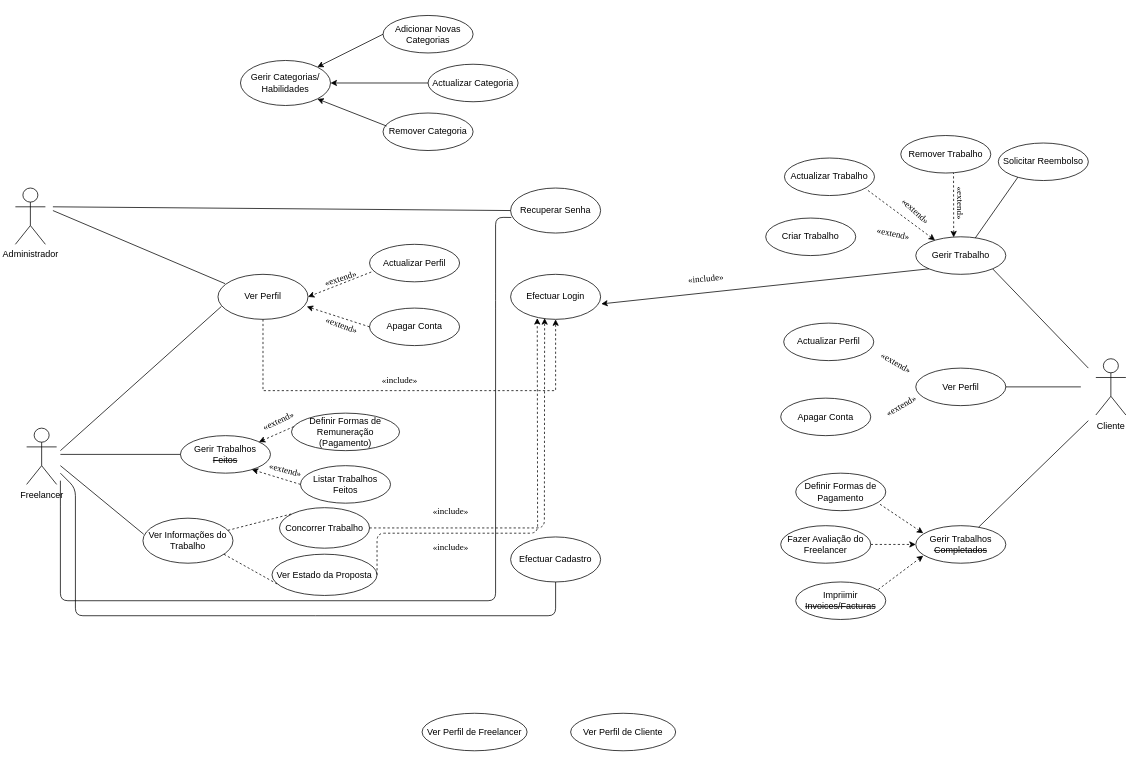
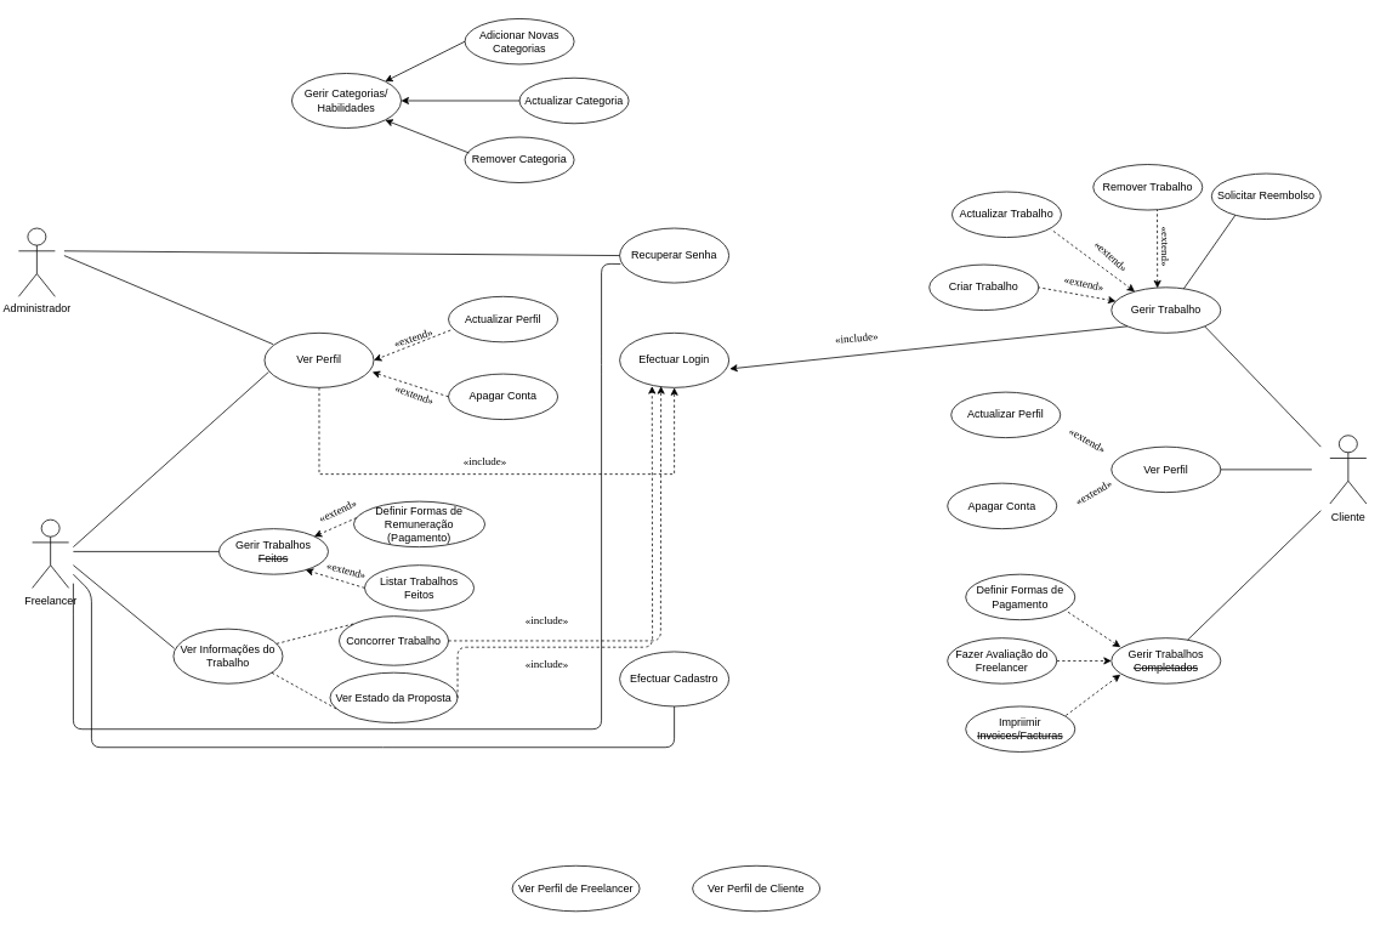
  <mxCell id="0" />
  <mxCell id="1" parent="0" />
  <mxCell id="2" value="Efectuar Login" style="ellipse;whiteSpace=wrap;html=1;" parent="1" vertex="1"><mxGeometry x="680" y="365" width="120" height="60" as="geometry" /></mxCell>
  <mxCell id="3" value="Efectuar Cadastro" style="ellipse;whiteSpace=wrap;html=1;" parent="1" vertex="1"><mxGeometry x="680" y="715" width="120" height="60" as="geometry" /></mxCell>
  <mxCell id="4" value="" style="edgeStyle=orthogonalEdgeStyle;rounded=0;orthogonalLoop=1;jettySize=auto;html=1;dashed=1;entryX=0.5;entryY=1;entryDx=0;entryDy=0;" parent="1" source="5" target="2" edge="1"><mxGeometry relative="1" as="geometry"><mxPoint x="300" y="700" as="targetPoint" /><Array as="points"><mxPoint x="350" y="520" /><mxPoint y="520" x="740" /></Array></mxGeometry></mxCell>
  <mxCell id="5" value="Ver Perfil" style="ellipse;whiteSpace=wrap;html=1;" parent="1" vertex="1"><mxGeometry x="290" y="365" width="120" height="60" as="geometry" /></mxCell>
  <mxCell id="6" value="Actualizar Perfil" style="ellipse;whiteSpace=wrap;html=1;" parent="1" vertex="1"><mxGeometry x="492" y="325" width="120" height="50" as="geometry" /></mxCell>
  <mxCell id="7" value="Apagar Conta" style="ellipse;whiteSpace=wrap;html=1;" parent="1" vertex="1"><mxGeometry x="492" y="410" width="120" height="50" as="geometry" /></mxCell>
  <mxCell id="8" value="" style="endArrow=classic;html=1;entryX=1;entryY=0.5;entryDx=0;entryDy=0;exitX=0.019;exitY=0.739;exitDx=0;exitDy=0;dashed=1;exitPerimeter=0;" parent="1" source="6" target="5" edge="1"><mxGeometry width="50" height="50" relative="1" as="geometry"><mxPoint x="480" y="410" as="sourcePoint" /><mxPoint x="530" y="360" as="targetPoint" /></mxGeometry></mxCell>
  <mxCell id="9" value="" style="endArrow=classic;html=1;dashed=1;entryX=0.986;entryY=0.717;entryDx=0;entryDy=0;exitX=0;exitY=0.5;exitDx=0;exitDy=0;entryPerimeter=0;" parent="1" source="7" target="5" edge="1"><mxGeometry width="50" height="50" relative="1" as="geometry"><mxPoint x="480" y="410" as="sourcePoint" /><mxPoint x="530" y="360" as="targetPoint" /></mxGeometry></mxCell>
  <mxCell id="10" value="&lt;span style=&quot;line-height: 150% ; font-family: &amp;#34;times new roman&amp;#34; , serif&quot;&gt;&lt;font style=&quot;font-size: 12px&quot;&gt;«include»&lt;/font&gt;&lt;/span&gt;" style="text;html=1;align=center;verticalAlign=middle;resizable=0;points=[];autosize=1;" parent="1" vertex="1"><mxGeometry x="502" y="495" width="60" height="20" as="geometry" /></mxCell>
  <mxCell id="11" value="&lt;span style=&quot;line-height: 150% ; font-family: &amp;#34;times new roman&amp;#34; , serif&quot;&gt;&lt;font style=&quot;font-size: 12px&quot;&gt;«extend»&lt;/font&gt;&lt;/span&gt;" style="text;html=1;align=center;verticalAlign=middle;resizable=0;points=[];autosize=1;rotation=-18;" parent="1" vertex="1"><mxGeometry x="423" y="360" width="60" height="20" as="geometry" /></mxCell>
  <mxCell id="12" value="&lt;span style=&quot;line-height: 150% ; font-family: &amp;#34;times new roman&amp;#34; , serif&quot;&gt;&lt;font style=&quot;font-size: 12px&quot;&gt;«extend»&lt;/font&gt;&lt;/span&gt;" style="text;html=1;align=center;verticalAlign=middle;resizable=0;points=[];autosize=1;rotation=20;" parent="1" vertex="1"><mxGeometry x="425" y="422" width="60" height="20" as="geometry" /></mxCell>
  <mxCell id="13" value="Freelancer" style="shape=umlActor;verticalLabelPosition=bottom;labelBackgroundColor=null;verticalAlign=top;html=1;outlineConnect=0;" parent="1" vertex="1"><mxGeometry x="35" y="570" width="40" height="75" as="geometry" /></mxCell>
  <mxCell id="14" value="" style="endArrow=none;html=1;entryX=0.038;entryY=0.713;entryDx=0;entryDy=0;entryPerimeter=0;startArrow=none;startFill=0;endFill=0;" parent="1" target="5" edge="1"><mxGeometry width="50" height="50" relative="1" as="geometry"><mxPoint x="80" y="600" as="sourcePoint" /><mxPoint x="110" y="540" as="targetPoint" /></mxGeometry></mxCell>
  <mxCell id="15" value="Concorrer Trabalho" style="ellipse;whiteSpace=wrap;html=1;" parent="1" vertex="1"><mxGeometry x="372" y="676" width="120" height="54" as="geometry" /></mxCell>
  <mxCell id="16" value="Ver Informações do Trabalho" style="ellipse;whiteSpace=wrap;html=1;" parent="1" vertex="1"><mxGeometry x="190" y="690" width="120" height="60" as="geometry" /></mxCell>
  <mxCell id="17" value="" style="endArrow=none;html=1;entryX=0.009;entryY=0.357;entryDx=0;entryDy=0;entryPerimeter=0;startArrow=none;startFill=0;endFill=0;" parent="1" target="16" edge="1"><mxGeometry width="50" height="50" relative="1" as="geometry"><mxPoint x="80" y="620" as="sourcePoint" /><mxPoint x="220" y="690" as="targetPoint" /></mxGeometry></mxCell>
  <mxCell id="18" value="" style="endArrow=classic;html=1;exitX=1;exitY=0.5;exitDx=0;exitDy=0;entryX=0.378;entryY=0.975;entryDx=0;entryDy=0;entryPerimeter=0;dashed=1;" parent="1" source="15" target="2" edge="1"><mxGeometry width="50" height="50" relative="1" as="geometry"><mxPoint x="590" y="690" as="sourcePoint" /><mxPoint x="720" y="660" as="targetPoint" /><Array as="points"><mxPoint x="725" y="703" /></Array></mxGeometry></mxCell>
  <mxCell id="19" value="&lt;span style=&quot;line-height: 150% ; font-family: &amp;#34;times new roman&amp;#34; , serif&quot;&gt;&lt;font style=&quot;font-size: 12px&quot;&gt;«include»&lt;/font&gt;&lt;/span&gt;" style="text;html=1;align=center;verticalAlign=middle;resizable=0;points=[];autosize=1;" parent="1" vertex="1"><mxGeometry x="570" y="670" width="60" height="20" as="geometry" /></mxCell>
  <mxCell id="20" value="Administrador" style="shape=umlActor;verticalLabelPosition=bottom;labelBackgroundColor=null;verticalAlign=top;html=1;outlineConnect=0;" parent="1" vertex="1"><mxGeometry x="20" y="250" width="40" height="75" as="geometry" /></mxCell>
  <mxCell id="21" value="" style="endArrow=none;html=1;exitX=0.079;exitY=0.207;exitDx=0;exitDy=0;exitPerimeter=0;" parent="1" source="5" edge="1"><mxGeometry width="50" height="50" relative="1" as="geometry"><mxPoint x="300" y="390" as="sourcePoint" /><mxPoint x="70" y="280" as="targetPoint" /></mxGeometry></mxCell>
  <mxCell id="22" value="Recuperar Senha" style="ellipse;whiteSpace=wrap;html=1;" parent="1" vertex="1"><mxGeometry x="680" y="250" width="120" height="60" as="geometry" /></mxCell>
  <mxCell id="23" value="" style="endArrow=none;html=1;entryX=0;entryY=0.5;entryDx=0;entryDy=0;" parent="1" target="22" edge="1"><mxGeometry width="50" height="50" relative="1" as="geometry"><mxPoint x="70" y="275" as="sourcePoint" /><mxPoint x="60" y="520" as="targetPoint" /></mxGeometry></mxCell>
  <mxCell id="24" value="" style="endArrow=none;html=1;entryX=0.008;entryY=0.654;entryDx=0;entryDy=0;entryPerimeter=0;" parent="1" target="22" edge="1"><mxGeometry width="50" height="50" relative="1" as="geometry"><mxPoint x="80" y="640" as="sourcePoint" /><mxPoint x="660" y="290" as="targetPoint" /><Array as="points"><mxPoint x="80" y="665" /><mxPoint x="80" y="800" /><mxPoint x="660" y="800" /><mxPoint x="660" y="400" /><mxPoint x="660" y="289" /></Array></mxGeometry></mxCell>
  <mxCell id="25" value="" style="endArrow=none;html=1;entryX=0.5;entryY=1;entryDx=0;entryDy=0;" parent="1" target="3" edge="1"><mxGeometry width="50" height="50" relative="1" as="geometry"><mxPoint x="80" y="630" as="sourcePoint" /><mxPoint y="840" as="targetPoint" x="740" /><Array as="points"><mxPoint x="100" y="650" /><mxPoint x="100" y="820" /><mxPoint x="420" y="820" /><mxPoint y="820" x="740" /></Array></mxGeometry></mxCell>
  <mxCell id="26" value="Cliente" style="shape=umlActor;verticalLabelPosition=bottom;labelBackgroundColor=null;verticalAlign=top;html=1;outlineConnect=0;" parent="1" vertex="1"><mxGeometry x="1460" y="477.5" width="40" height="75" as="geometry" /></mxCell>
  <mxCell id="27" value="Gerir Trabalho" style="ellipse;whiteSpace=wrap;html=1;" parent="1" vertex="1"><mxGeometry x="1220" y="315" width="120" height="50" as="geometry" /></mxCell>
  <mxCell id="28" value="Remover Trabalho" style="ellipse;whiteSpace=wrap;html=1;" parent="1" vertex="1"><mxGeometry x="1200" y="180" width="120" height="50" as="geometry" /></mxCell>
  <mxCell id="29" value="Actualizar Trabalho" style="ellipse;whiteSpace=wrap;html=1;" parent="1" vertex="1"><mxGeometry x="1045" y="210" width="120" height="50" as="geometry" /></mxCell>
  <mxCell id="30" value="Criar Trabalho" style="ellipse;whiteSpace=wrap;html=1;" parent="1" vertex="1"><mxGeometry x="1020" y="290" width="120" height="50" as="geometry" /></mxCell>
  <mxCell id="31" value="" style="endArrow=none;html=1;entryX=0.586;entryY=0.996;entryDx=0;entryDy=0;entryPerimeter=0;exitX=0.421;exitY=0.014;exitDx=0;exitDy=0;exitPerimeter=0;startArrow=classic;startFill=1;endFill=0;dashed=1;" parent="1" source="27" target="28" edge="1"><mxGeometry width="50" height="50" relative="1" as="geometry"><mxPoint x="1060" y="460" as="sourcePoint" /><mxPoint x="1110" y="410" as="targetPoint" /></mxGeometry></mxCell>
  <mxCell id="32" value="" style="endArrow=none;html=1;exitX=0.214;exitY=0.092;exitDx=0;exitDy=0;entryX=0.904;entryY=0.823;entryDx=0;entryDy=0;entryPerimeter=0;exitPerimeter=0;startArrow=classic;startFill=1;endFill=0;dashed=1;" parent="1" source="27" target="29" edge="1"><mxGeometry width="50" height="50" relative="1" as="geometry"><mxPoint x="1250" y="500" as="sourcePoint" /><mxPoint x="1177" y="307" as="targetPoint" /></mxGeometry></mxCell>
+ <mxCell id="33" value="" style="endArrow=none;html=1;entryX=1;entryY=0.5;entryDx=0;entryDy=0;startArrow=classic;startFill=1;endFill=0;dashed=1;" parent="1" source="27" target="30" edge="1"><mxGeometry width="50" height="50" relative="1" as="geometry"><mxPoint x="1230" y="480" as="sourcePoint" /><mxPoint x="1280" y="430" as="targetPoint" /></mxGeometry></mxCell>
  <mxCell id="34" value="" style="endArrow=none;html=1;entryX=1;entryY=1;entryDx=0;entryDy=0;" parent="1" target="27" edge="1"><mxGeometry width="50" height="50" relative="1" as="geometry"><mxPoint x="1450" y="490" as="sourcePoint" /><mxPoint x="1300" y="410" as="targetPoint" /></mxGeometry></mxCell>
  <mxCell id="35" value="" style="endArrow=classic;html=1;entryX=1.007;entryY=0.657;entryDx=0;entryDy=0;entryPerimeter=0;exitX=0;exitY=1;exitDx=0;exitDy=0;" parent="1" source="27" target="2" edge="1"><mxGeometry width="50" height="50" relative="1" as="geometry"><mxPoint x="1120" y="460" as="sourcePoint" /><mxPoint x="1170" y="410" as="targetPoint" /></mxGeometry></mxCell>
  <mxCell id="36" value="&lt;span style=&quot;line-height: 150% ; font-family: &amp;#34;times new roman&amp;#34; , serif&quot;&gt;&lt;font style=&quot;font-size: 12px&quot;&gt;«include»&lt;/font&gt;&lt;/span&gt;" style="text;html=1;align=center;verticalAlign=middle;resizable=0;points=[];autosize=1;rotation=-5;" parent="1" vertex="1"><mxGeometry x="910" y="360" width="60" height="20" as="geometry" /></mxCell>
  <mxCell id="37" value="&lt;span style=&quot;line-height: 150% ; font-family: &amp;#34;times new roman&amp;#34; , serif&quot;&gt;&lt;font style=&quot;font-size: 12px&quot;&gt;«extend»&lt;/font&gt;&lt;/span&gt;" style="text;html=1;align=center;verticalAlign=middle;resizable=0;points=[];autosize=1;rotation=42;" parent="1" vertex="1"><mxGeometry x="1190" y="270" width="60" height="20" as="geometry" /></mxCell>
  <mxCell id="38" value="&lt;span style=&quot;line-height: 150% ; font-family: &amp;#34;times new roman&amp;#34; , serif&quot;&gt;&lt;font style=&quot;font-size: 12px&quot;&gt;«extend»&lt;/font&gt;&lt;/span&gt;" style="text;html=1;align=center;verticalAlign=middle;resizable=0;points=[];autosize=1;rotation=12;" parent="1" vertex="1"><mxGeometry x="1160" y="300" width="60" height="20" as="geometry" /></mxCell>
  <mxCell id="39" value="&lt;span style=&quot;line-height: 150% ; font-family: &amp;#34;times new roman&amp;#34; , serif&quot;&gt;&lt;font style=&quot;font-size: 12px&quot;&gt;«extend»&lt;/font&gt;&lt;/span&gt;" style="text;html=1;align=center;verticalAlign=middle;resizable=0;points=[];autosize=1;rotation=90;" parent="1" vertex="1"><mxGeometry x="1250" y="260" width="60" height="20" as="geometry" /></mxCell>
  <mxCell id="40" value="Ver Perfil" style="ellipse;whiteSpace=wrap;html=1;" parent="1" vertex="1"><mxGeometry x="1220" y="490" width="120" height="50" as="geometry" /></mxCell>
  <mxCell id="41" value="Actualizar Perfil" style="ellipse;whiteSpace=wrap;html=1;" parent="1" vertex="1"><mxGeometry x="1044" y="430" width="120" height="50" as="geometry" /></mxCell>
  <mxCell id="42" value="Apagar Conta" style="ellipse;whiteSpace=wrap;html=1;" parent="1" vertex="1"><mxGeometry x="1040" y="530" width="120" height="50" as="geometry" /></mxCell>
  <mxCell id="43" value="&lt;span style=&quot;line-height: 150% ; font-family: &amp;#34;times new roman&amp;#34; , serif&quot;&gt;&lt;font style=&quot;font-size: 12px&quot;&gt;«extend»&lt;/font&gt;&lt;/span&gt;" style="text;html=1;align=center;verticalAlign=middle;resizable=0;points=[];autosize=1;rotation=30;" parent="1" vertex="1"><mxGeometry x="1164" y="472" width="60" height="20" as="geometry" /></mxCell>
  <mxCell id="44" value="&lt;span style=&quot;line-height: 150% ; font-family: &amp;#34;times new roman&amp;#34; , serif&quot;&gt;&lt;font style=&quot;font-size: 12px&quot;&gt;«extend»&lt;/font&gt;&lt;/span&gt;" style="text;html=1;align=center;verticalAlign=middle;resizable=0;points=[];autosize=1;rotation=-30;" parent="1" vertex="1"><mxGeometry x="1170" y="530" width="60" height="20" as="geometry" /></mxCell>
  <mxCell id="45" value="Definir Formas de Pagamento" style="ellipse;whiteSpace=wrap;html=1;labelBackgroundColor=null;" parent="1" vertex="1"><mxGeometry x="1060" y="630" width="120" height="50" as="geometry" /></mxCell>
  <mxCell id="46" value="Definir Formas de Remuneração (Pagamento)" style="ellipse;whiteSpace=wrap;html=1;labelBackgroundColor=null;" parent="1" vertex="1"><mxGeometry x="388" y="550" width="144" height="50" as="geometry" /></mxCell>
  <mxCell id="47" value="Gerir Trabalhos &lt;strike&gt;Feitos&lt;/strike&gt;" style="ellipse;whiteSpace=wrap;html=1;" parent="1" vertex="1"><mxGeometry x="240" y="580" width="120" height="50" as="geometry" /></mxCell>
  <mxCell id="48" value="Listar Trabalhos Feitos" style="ellipse;whiteSpace=wrap;html=1;labelBackgroundColor=null;" parent="1" vertex="1"><mxGeometry x="400" y="620" width="120" height="50" as="geometry" /></mxCell>
  <mxCell id="49" value="" style="endArrow=none;html=1;entryX=0;entryY=0.5;entryDx=0;entryDy=0;" parent="1" target="47" edge="1"><mxGeometry width="50" height="50" relative="1" as="geometry"><mxPoint x="80" y="605" as="sourcePoint" /><mxPoint x="280" y="585" as="targetPoint" /></mxGeometry></mxCell>
  <mxCell id="50" value="" style="endArrow=classic;html=1;entryX=0.792;entryY=0.903;entryDx=0;entryDy=0;entryPerimeter=0;exitX=0;exitY=0.5;exitDx=0;exitDy=0;dashed=1;" parent="1" source="48" target="47" edge="1"><mxGeometry width="50" height="50" relative="1" as="geometry"><mxPoint x="440" y="620" as="sourcePoint" /><mxPoint x="490" y="570" as="targetPoint" /></mxGeometry></mxCell>
  <mxCell id="51" value="" style="endArrow=classic;html=1;entryX=0.871;entryY=0.169;entryDx=0;entryDy=0;entryPerimeter=0;exitX=0.021;exitY=0.359;exitDx=0;exitDy=0;exitPerimeter=0;dashed=1;" parent="1" source="46" target="47" edge="1"><mxGeometry width="50" height="50" relative="1" as="geometry"><mxPoint x="440" y="620" as="sourcePoint" /><mxPoint x="490" y="570" as="targetPoint" /></mxGeometry></mxCell>
  <mxCell id="52" value="&lt;span style=&quot;line-height: 150% ; font-family: &amp;#34;times new roman&amp;#34; , serif&quot;&gt;&lt;font style=&quot;font-size: 12px&quot;&gt;«extend»&lt;/font&gt;&lt;/span&gt;" style="text;html=1;align=center;verticalAlign=middle;resizable=0;points=[];autosize=1;rotation=-25;" parent="1" vertex="1"><mxGeometry x="340" y="550" width="60" height="20" as="geometry" /></mxCell>
  <mxCell id="53" value="&lt;span style=&quot;line-height: 150% ; font-family: &amp;#34;times new roman&amp;#34; , serif&quot;&gt;&lt;font style=&quot;font-size: 12px&quot;&gt;«extend»&lt;/font&gt;&lt;/span&gt;" style="text;html=1;align=center;verticalAlign=middle;resizable=0;points=[];autosize=1;rotation=15;" parent="1" vertex="1"><mxGeometry x="350" y="615" width="60" height="20" as="geometry" /></mxCell>
  <mxCell id="54" value="Gerir Trabalhos &lt;strike&gt;Completados&lt;/strike&gt;" style="ellipse;whiteSpace=wrap;html=1;labelBackgroundColor=null;" parent="1" vertex="1"><mxGeometry x="1220" y="700" width="120" height="50" as="geometry" /></mxCell>
  <mxCell id="55" value="Fazer Avaliação do Freelancer" style="ellipse;whiteSpace=wrap;html=1;labelBackgroundColor=null;" parent="1" vertex="1"><mxGeometry x="1040" y="700" width="120" height="50" as="geometry" /></mxCell>
  <mxCell id="56" value="Impriimir &lt;strike&gt;Invoices/Facturas&lt;/strike&gt;" style="ellipse;whiteSpace=wrap;html=1;labelBackgroundColor=null;" parent="1" vertex="1"><mxGeometry x="1060" y="775" width="120" height="50" as="geometry" /></mxCell>
  <mxCell id="57" value="" style="endArrow=none;html=1;dashed=1;entryX=0.925;entryY=0.811;entryDx=0;entryDy=0;entryPerimeter=0;exitX=0.083;exitY=0.2;exitDx=0;exitDy=0;exitPerimeter=0;endFill=0;startArrow=classic;startFill=1;" parent="1" source="54" target="45" edge="1"><mxGeometry width="50" height="50" relative="1" as="geometry"><mxPoint x="1160" y="730" as="sourcePoint" /><mxPoint x="1210" y="680" as="targetPoint" /></mxGeometry></mxCell>
  <mxCell id="58" value="" style="endArrow=classic;html=1;dashed=1;entryX=0.083;entryY=0.8;entryDx=0;entryDy=0;entryPerimeter=0;endFill=1;" parent="1" target="54" edge="1"><mxGeometry width="50" height="50" relative="1" as="geometry"><mxPoint x="1170" y="785" as="sourcePoint" /><mxPoint x="1220" y="735" as="targetPoint" /></mxGeometry></mxCell>
  <mxCell id="59" value="" style="endArrow=classic;dashed=1;html=1;entryX=0;entryY=0.5;entryDx=0;entryDy=0;exitX=1;exitY=0.5;exitDx=0;exitDy=0;endFill=1;" parent="1" source="55" target="54" edge="1"><mxGeometry width="50" height="50" relative="1" as="geometry"><mxPoint x="1160" y="729" as="sourcePoint" /><mxPoint x="1210" y="680" as="targetPoint" /></mxGeometry></mxCell>
  <mxCell id="60" value="" style="endArrow=none;html=1;exitX=1;exitY=0.5;exitDx=0;exitDy=0;" parent="1" source="40" edge="1"><mxGeometry width="50" height="50" relative="1" as="geometry"><mxPoint x="1460" y="530" as="sourcePoint" /><mxPoint x="1440" y="515" as="targetPoint" /></mxGeometry></mxCell>
  <mxCell id="61" value="" style="endArrow=none;html=1;" parent="1" source="54" edge="1"><mxGeometry width="50" height="50" relative="1" as="geometry"><mxPoint x="1440" y="590" as="sourcePoint" /><mxPoint x="1450" y="560" as="targetPoint" /></mxGeometry></mxCell>
  <mxCell id="62" value="Gerir Categorias/&lt;br&gt;Habilidades" style="ellipse;whiteSpace=wrap;html=1;labelBackgroundColor=null;" parent="1" vertex="1"><mxGeometry x="320" y="80" width="120" height="60" as="geometry" /></mxCell>
  <mxCell id="63" value="Adicionar Novas Categorias" style="ellipse;whiteSpace=wrap;html=1;labelBackgroundColor=null;" parent="1" vertex="1"><mxGeometry x="510" y="20" width="120" height="50" as="geometry" /></mxCell>
  <mxCell id="64" value="Actualizar Categoria" style="ellipse;whiteSpace=wrap;html=1;labelBackgroundColor=null;" parent="1" vertex="1"><mxGeometry x="570" y="85" width="120" height="50" as="geometry" /></mxCell>
  <mxCell id="65" value="Remover Categoria" style="ellipse;whiteSpace=wrap;html=1;labelBackgroundColor=null;" parent="1" vertex="1"><mxGeometry x="510" y="150" width="120" height="50" as="geometry" /></mxCell>
  <mxCell id="66" value="Ver Estado da Proposta" style="ellipse;whiteSpace=wrap;html=1;labelBackgroundColor=null;" parent="1" vertex="1"><mxGeometry x="362" y="738" width="140" height="55" as="geometry" /></mxCell>
  <mxCell id="67" value="" style="endArrow=none;dashed=1;html=1;entryX=0;entryY=0;entryDx=0;entryDy=0;" parent="1" source="16" target="15" edge="1"><mxGeometry width="50" height="50" relative="1" as="geometry"><mxPoint x="260" y="730" as="sourcePoint" /><mxPoint x="310" y="680" as="targetPoint" /></mxGeometry></mxCell>
  <mxCell id="68" value="" style="endArrow=none;dashed=1;html=1;exitX=0.9;exitY=0.802;exitDx=0;exitDy=0;exitPerimeter=0;entryX=0.048;entryY=0.72;entryDx=0;entryDy=0;entryPerimeter=0;" parent="1" source="16" target="66" edge="1"><mxGeometry width="50" height="50" relative="1" as="geometry"><mxPoint x="260" y="730" as="sourcePoint" /><mxPoint x="310" y="680" as="targetPoint" /></mxGeometry></mxCell>
  <mxCell id="69" value="" style="endArrow=classic;dashed=1;html=1;entryX=0.296;entryY=0.973;entryDx=0;entryDy=0;entryPerimeter=0;exitX=1;exitY=0.5;exitDx=0;exitDy=0;endFill=1;" parent="1" source="66" target="2" edge="1"><mxGeometry width="50" height="50" relative="1" as="geometry"><mxPoint x="520" y="710" as="sourcePoint" /><mxPoint x="552" y="720" as="targetPoint" /><Array as="points"><mxPoint x="502" y="710" /><mxPoint x="716" y="710" /></Array></mxGeometry></mxCell>
  <mxCell id="70" value="&lt;span style=&quot;line-height: 150% ; font-family: &amp;#34;times new roman&amp;#34; , serif&quot;&gt;&lt;font style=&quot;font-size: 12px&quot;&gt;«include»&lt;/font&gt;&lt;/span&gt;" style="text;html=1;align=center;verticalAlign=middle;resizable=0;points=[];autosize=1;" parent="1" vertex="1"><mxGeometry x="570" y="718" width="60" height="20" as="geometry" /></mxCell>
  <mxCell id="71" value="Ver Perfil de Freelancer" style="ellipse;whiteSpace=wrap;html=1;labelBackgroundColor=null;" parent="1" vertex="1"><mxGeometry x="562" y="950" width="140" height="50" as="geometry" /></mxCell>
  <mxCell id="72" value="Ver Perfil de Cliente" style="ellipse;whiteSpace=wrap;html=1;labelBackgroundColor=null;" parent="1" vertex="1"><mxGeometry x="760" y="950" width="140" height="50" as="geometry" /></mxCell>
  <mxCell id="73" value="" style="endArrow=none;html=1;exitX=0.661;exitY=0.03;exitDx=0;exitDy=0;exitPerimeter=0;" parent="1" source="27" edge="1"><mxGeometry width="50" height="50" relative="1" as="geometry"><mxPoint x="1240" y="320" as="sourcePoint" /><mxPoint x="1360" y="230" as="targetPoint" /></mxGeometry></mxCell>
  <mxCell id="74" value="Solicitar Reembolso" style="ellipse;whiteSpace=wrap;html=1;labelBackgroundColor=null;" parent="1" vertex="1"><mxGeometry x="1330" y="190" width="120" height="50" as="geometry" /></mxCell>
  <mxCell id="75" value="" style="endArrow=classic;html=1;entryX=1;entryY=1;entryDx=0;entryDy=0;exitX=0.039;exitY=0.347;exitDx=0;exitDy=0;exitPerimeter=0;" edge="1" parent="1" source="65" target="62"><mxGeometry width="50" height="50" relative="1" as="geometry"><mxPoint x="590" y="170" as="sourcePoint" /><mxPoint x="640" y="120" as="targetPoint" /></mxGeometry></mxCell>
  <mxCell id="76" value="" style="endArrow=classic;html=1;entryX=1;entryY=0.5;entryDx=0;entryDy=0;" edge="1" parent="1" source="64" target="62"><mxGeometry width="50" height="50" relative="1" as="geometry"><mxPoint x="590" y="170" as="sourcePoint" /><mxPoint x="640" y="120" as="targetPoint" /></mxGeometry></mxCell>
  <mxCell id="77" value="" style="endArrow=classic;html=1;exitX=0;exitY=0.5;exitDx=0;exitDy=0;" edge="1" parent="1" source="63" target="62"><mxGeometry width="50" height="50" relative="1" as="geometry"><mxPoint x="590" y="170" as="sourcePoint" /><mxPoint x="640" y="120" as="targetPoint" /></mxGeometry></mxCell>
